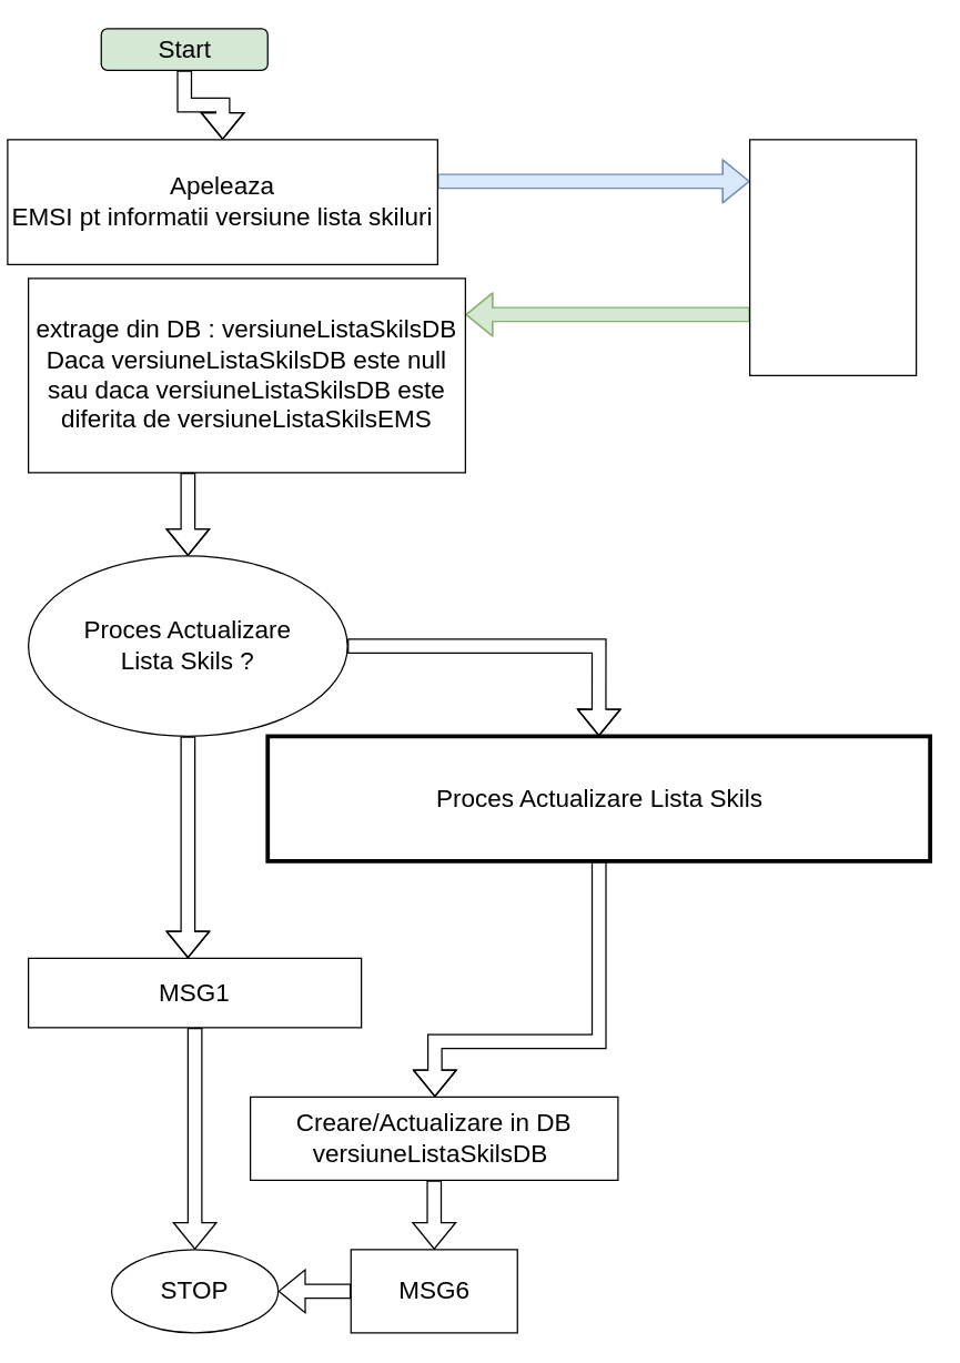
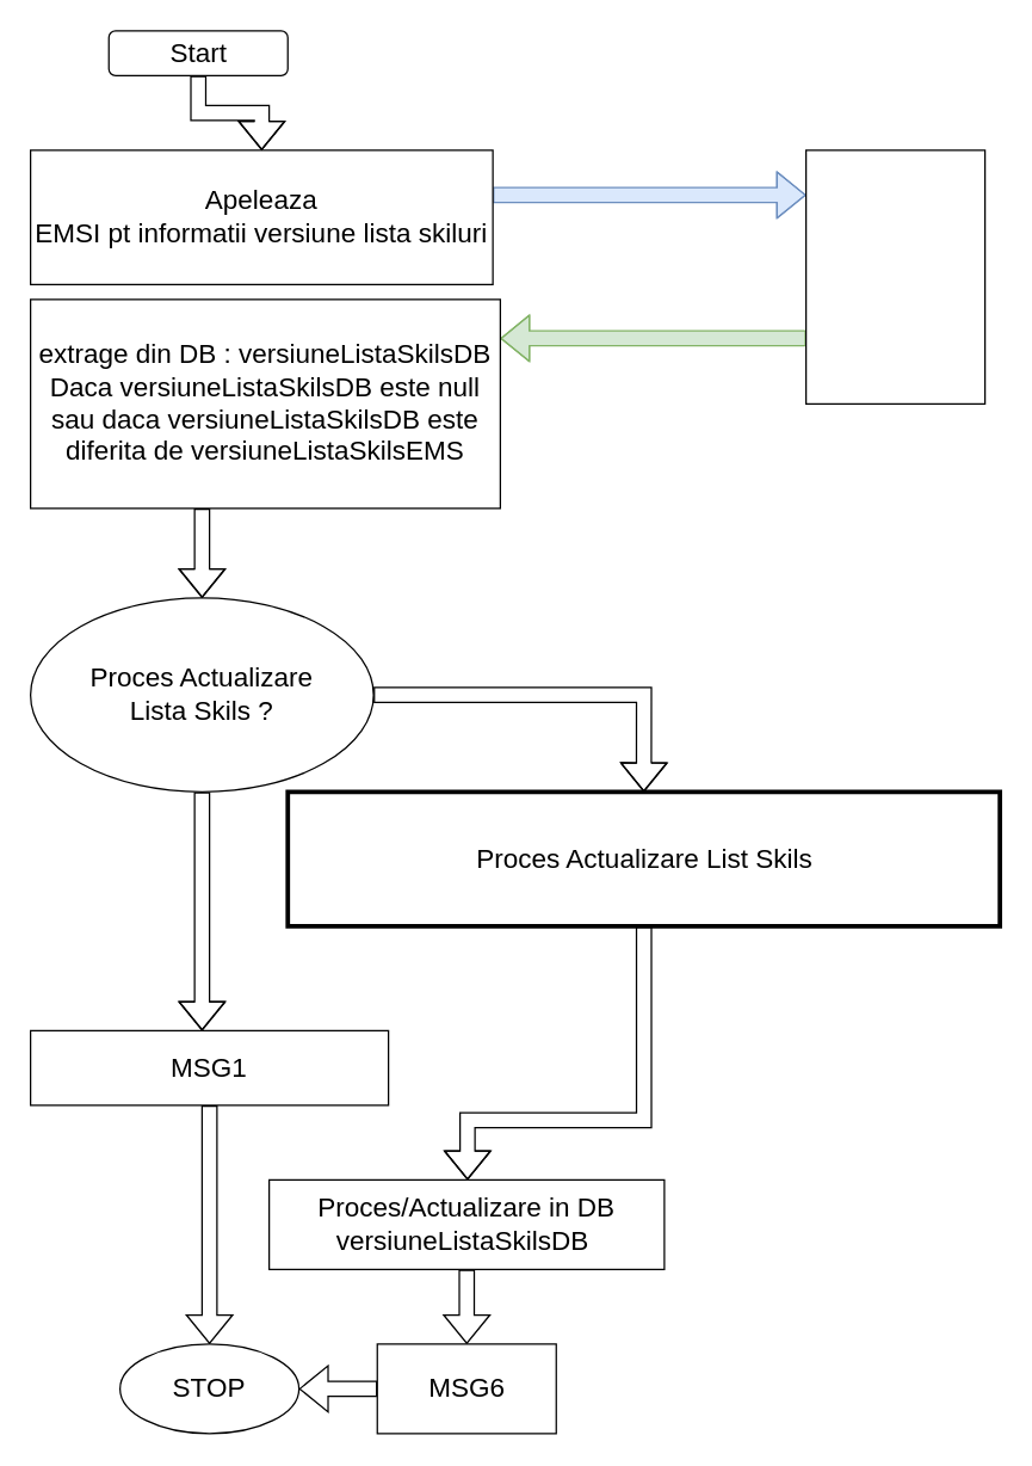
  <mxCell id="0" />
  <mxCell id="1" parent="0" />
  <mxCell id="2" value="" style="edgeStyle=orthogonalEdgeStyle;shape=flexArrow;rounded=0;orthogonalLoop=1;jettySize=auto;html=1;startSize=1;endSize=6;fontSize=18;" parent="1" source="4" target="16" edge="1"><mxGeometry relative="1" as="geometry"><Array as="points"><mxPoint x="135" y="600" /><mxPoint x="135" y="600" /></Array></mxGeometry></mxCell>
  <mxCell id="3" value="" style="edgeStyle=orthogonalEdgeStyle;shape=flexArrow;rounded=0;orthogonalLoop=1;jettySize=auto;html=1;startSize=1;endSize=6;fontSize=18;entryX=0.5;entryY=0;entryDx=0;entryDy=0;" parent="1" source="4" target="12" edge="1"><mxGeometry relative="1" as="geometry"><mxPoint x="385" y="465" as="targetPoint" /><Array as="points"><mxPoint x="431" y="465" /></Array></mxGeometry></mxCell>
  <mxCell id="4" value="Proces Actualizare&lt;br&gt;Lista Skils ?" style="ellipse;whiteSpace=wrap;html=1;fontSize=18;" parent="1" vertex="1"><mxGeometry x="20" y="400" width="230" height="130" as="geometry" /></mxCell>
  <mxCell id="5" value="" style="edgeStyle=orthogonalEdgeStyle;shape=flexArrow;rounded=0;orthogonalLoop=1;jettySize=auto;html=1;startSize=1;endSize=6;fontSize=18;fillColor=#dae8fc;strokeColor=#6c8ebf;" parent="1" source="6" target="8" edge="1"><mxGeometry relative="1" as="geometry"><Array as="points"><mxPoint x="410" y="130" /><mxPoint x="410" y="130" /></Array></mxGeometry></mxCell>
- <mxCell id="6" value="Apeleaza&lt;br&gt;EMSI pt informatii versiune lista skiluri" style="whiteSpace=wrap;html=1;fontSize=18;" parent="1" vertex="1"><mxGeometry x="5" y="100" width="310" height="90" as="geometry" /></mxCell>
+ <mxCell id="6" value="Apeleaza&lt;br&gt;EMSI pt informatii versiune lista skiluri" style="whiteSpace=wrap;html=1;fontSize=18;" parent="1" vertex="1"><mxGeometry x="20" y="100" width="310" height="90" as="geometry" /></mxCell>
  <mxCell id="7" value="" style="edgeStyle=orthogonalEdgeStyle;shape=flexArrow;rounded=0;orthogonalLoop=1;jettySize=auto;html=1;startSize=1;endSize=6;fontSize=18;entryX=1;entryY=0.186;entryDx=0;entryDy=0;entryPerimeter=0;fillColor=#d5e8d4;strokeColor=#82b366;" parent="1" source="8" target="10" edge="1"><mxGeometry relative="1" as="geometry"><mxPoint x="460" y="185" as="targetPoint" /><Array as="points"><mxPoint x="480" y="226" /><mxPoint x="480" y="226" /></Array></mxGeometry></mxCell>
  <mxCell id="8" value="" style="whiteSpace=wrap;html=1;fontSize=18;" parent="1" vertex="1"><mxGeometry x="540" y="100" width="120" height="170" as="geometry" /></mxCell>
  <mxCell id="9" value="" style="edgeStyle=orthogonalEdgeStyle;shape=flexArrow;rounded=0;orthogonalLoop=1;jettySize=auto;html=1;startSize=1;endSize=6;fontSize=18;" parent="1" source="10" target="4" edge="1"><mxGeometry relative="1" as="geometry"><Array as="points"><mxPoint x="135" y="360" /><mxPoint x="135" y="360" /></Array></mxGeometry></mxCell>
  <mxCell id="10" value="extrage din DB : versiuneListaSkilsDB&lt;br&gt;Daca versiuneListaSkilsDB este null&lt;br&gt;sau daca versiuneListaSkilsDB&amp;nbsp;este diferita de versiuneListaSkilsEMS" style="whiteSpace=wrap;html=1;fontSize=18;" parent="1" vertex="1"><mxGeometry x="20" y="200" width="315" height="140" as="geometry" /></mxCell>
  <mxCell id="11" value="" style="edgeStyle=orthogonalEdgeStyle;shape=flexArrow;rounded=0;orthogonalLoop=1;jettySize=auto;html=1;startSize=1;endSize=6;fontSize=18;" parent="1" source="12" target="18" edge="1"><mxGeometry relative="1" as="geometry"><Array as="points"><mxPoint x="431" y="750" /><mxPoint x="313" y="750" /></Array></mxGeometry></mxCell>
- <mxCell id="12" value="Proces Actualizare Lista Skils" style="whiteSpace=wrap;html=1;fontSize=18;strokeWidth=3;" parent="1" vertex="1"><mxGeometry x="192.5" y="530" width="477.5" height="90" as="geometry" /></mxCell>
+ <mxCell id="12" value="Proces Actualizare List Skils" style="whiteSpace=wrap;html=1;fontSize=18;strokeWidth=3;" parent="1" vertex="1"><mxGeometry x="192.5" y="530" width="477.5" height="90" as="geometry" /></mxCell>
  <mxCell id="13" value="" style="edgeStyle=orthogonalEdgeStyle;shape=flexArrow;rounded=0;orthogonalLoop=1;jettySize=auto;html=1;startSize=1;endSize=6;fontSize=18;" parent="1" source="14" target="6" edge="1"><mxGeometry relative="1" as="geometry" /></mxCell>
- <mxCell id="14" value="Start" style="rounded=1;whiteSpace=wrap;html=1;fontSize=18;fillColor=#d5e8d4;" parent="1" vertex="1"><mxGeometry x="72.5" y="20" width="120" height="30" as="geometry" /></mxCell>
+ <mxCell id="14" value="Start" style="rounded=1;whiteSpace=wrap;html=1;fontSize=18;" parent="1" vertex="1"><mxGeometry x="72.5" y="20" width="120" height="30" as="geometry" /></mxCell>
  <mxCell id="15" value="" style="edgeStyle=orthogonalEdgeStyle;shape=flexArrow;rounded=0;orthogonalLoop=1;jettySize=auto;html=1;startSize=1;endSize=6;fontSize=18;" parent="1" source="16" target="19" edge="1"><mxGeometry relative="1" as="geometry" /></mxCell>
  <mxCell id="16" value="MSG1" style="whiteSpace=wrap;html=1;fontSize=18;" parent="1" vertex="1"><mxGeometry x="20" y="690" width="240" height="50" as="geometry" /></mxCell>
  <mxCell id="17" value="" style="edgeStyle=orthogonalEdgeStyle;shape=flexArrow;rounded=0;orthogonalLoop=1;jettySize=auto;html=1;startSize=1;endSize=6;fontSize=18;" parent="1" source="18" target="21" edge="1"><mxGeometry relative="1" as="geometry" /></mxCell>
- <mxCell id="18" value="Creare/Actualizare in DB versiuneListaSkilsDB&amp;nbsp;" style="whiteSpace=wrap;html=1;fontSize=18;strokeWidth=1;" parent="1" vertex="1"><mxGeometry x="180" y="790" width="265" height="60" as="geometry" /></mxCell>
+ <mxCell id="18" value="Proces/Actualizare in DB versiuneListaSkilsDB&amp;nbsp;" style="whiteSpace=wrap;html=1;fontSize=18;strokeWidth=1;" parent="1" vertex="1"><mxGeometry x="180" y="790" width="265" height="60" as="geometry" /></mxCell>
  <mxCell id="19" value="STOP" style="ellipse;whiteSpace=wrap;html=1;strokeWidth=1;fontSize=18;" parent="1" vertex="1"><mxGeometry x="80" y="900" width="120" height="60" as="geometry" /></mxCell>
  <mxCell id="20" value="" style="edgeStyle=orthogonalEdgeStyle;shape=flexArrow;rounded=0;orthogonalLoop=1;jettySize=auto;html=1;startSize=1;endSize=6;fontSize=18;entryX=1;entryY=0.5;entryDx=0;entryDy=0;" parent="1" source="21" target="19" edge="1"><mxGeometry relative="1" as="geometry"><mxPoint x="377.5" y="1050" as="targetPoint" /></mxGeometry></mxCell>
  <mxCell id="21" value="MSG6" style="whiteSpace=wrap;html=1;fontSize=18;strokeWidth=1;" parent="1" vertex="1"><mxGeometry x="252.5" y="900" width="120" height="60" as="geometry" /></mxCell>
